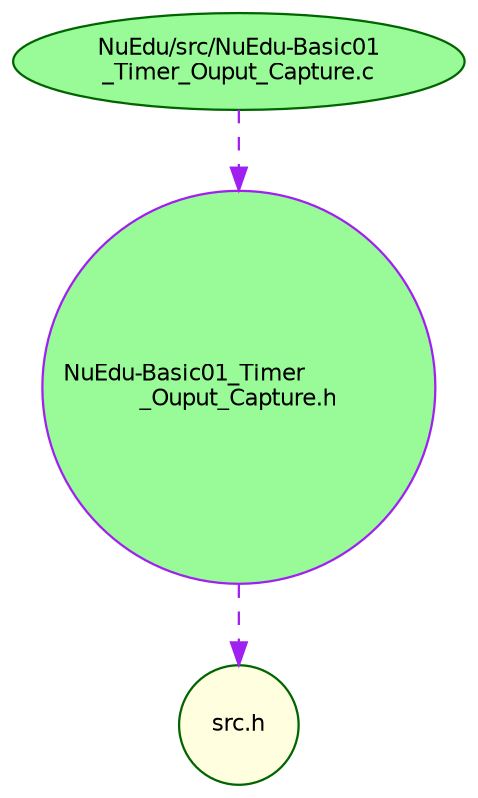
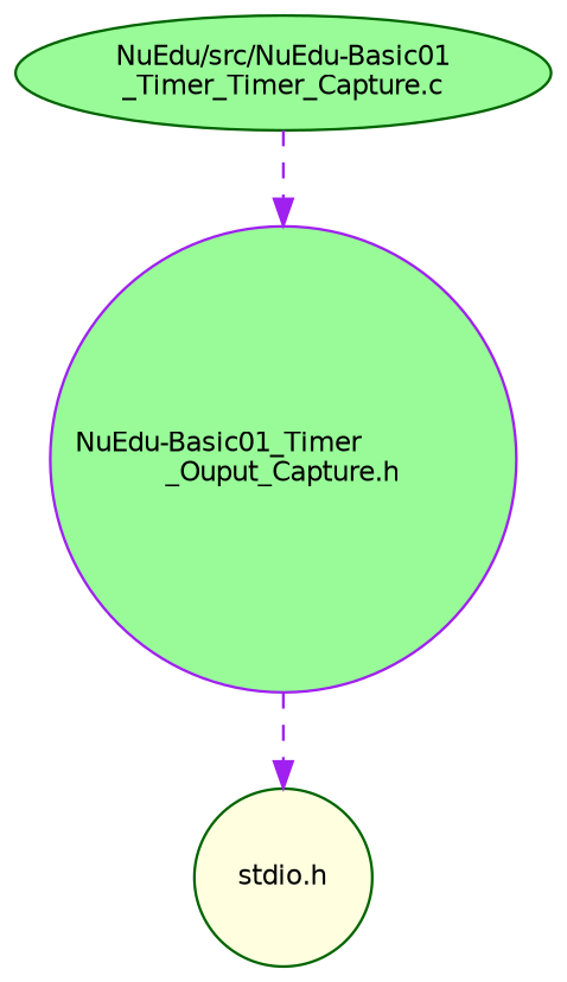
  digraph {
    node [color=darkgreen fillcolor=palegreen fontname=Helvetica fontsize=10 shape=circle style=filled]
    edge [color=purple fontname=Helvetica fontsize=10 labelfontname=Helvetica labelfontsize=10 style=dashed]
-   n1 [fontcolor=black height=0.2 label="NuEdu/src/NuEdu-Basic01\l_Timer_Ouput_Capture.c" shape=ellipse width=0.4]
+   n1 [fontcolor=black height=0.2 label="NuEdu/src/NuEdu-Basic01\l_Timer_Timer_Capture.c" shape=ellipse width=0.4]
    n2 [color=purple height=0.2 label="NuEdu-Basic01_Timer\l_Ouput_Capture.h" width=0.4]
-   n3 [fillcolor=lightyellow height=0.2 label="src.h" width=0.4]
+   n3 [fillcolor=lightyellow height=0.2 label="stdio.h" width=0.4]
    n1 -> n2
    n2 -> n3
  }
